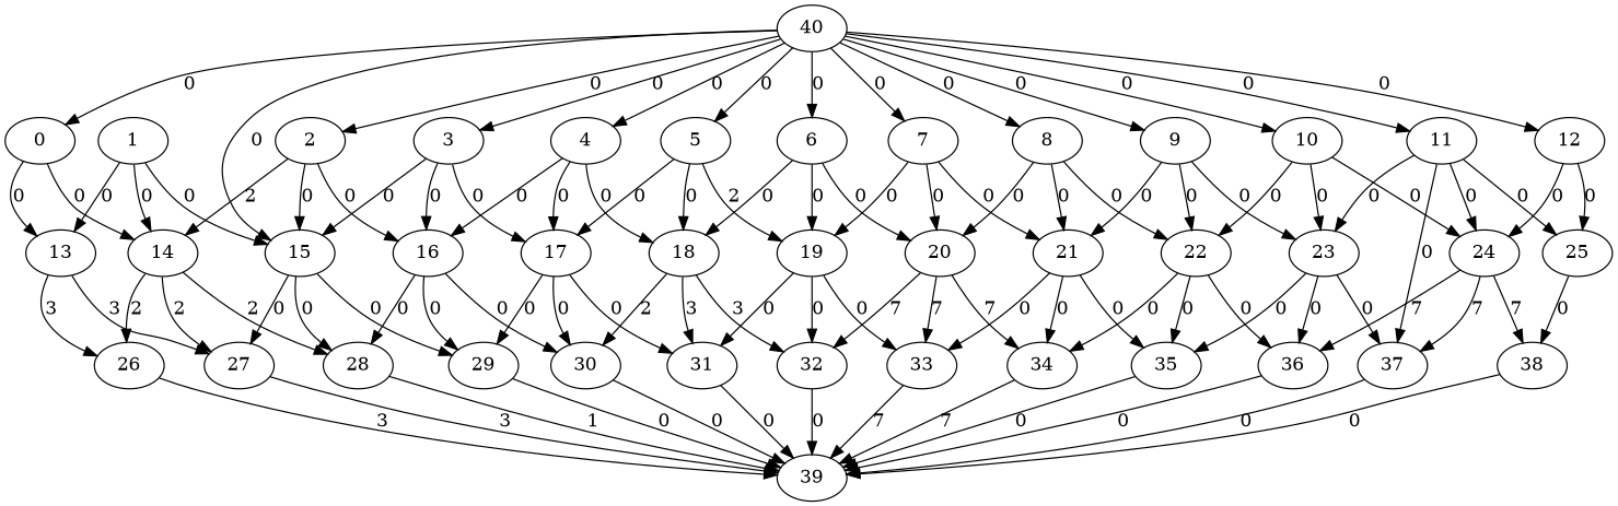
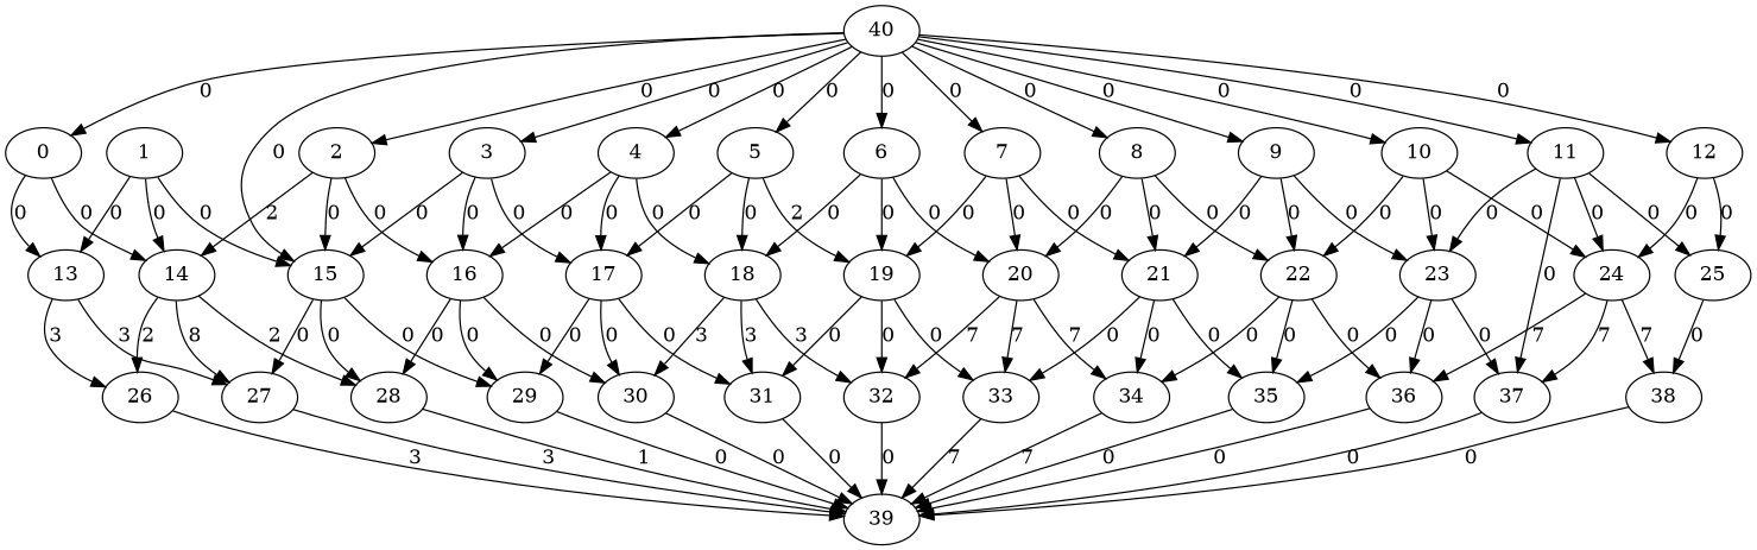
  digraph {
    0
    13
    14
    26
    27
    28
    39
    1
    15
    29
    2
    16
    30
    3
    17
    31
    4
    18
    32
    5
    19
    33
    6
    20
    34
    7
    21
    35
    8
    22
    36
    9
    23
    37
    10
    24
    38
    11
    25
    12
    40
    0 -> 13 [label=0]
    0 -> 14 [label=0]
    13 -> 26 [label=3]
    13 -> 27 [label=3]
    14 -> 26 [label=2]
-   14 -> 27 [label=2]
+   14 -> 27 [label=8]
    14 -> 28 [label=2]
    26 -> 39 [label=3]
    27 -> 39 [label=3]
    28 -> 39 [label=1]
    1 -> 13 [label=0]
    1 -> 14 [label=0]
    1 -> 15 [label=0]
    15 -> 27 [label=0]
    15 -> 28 [label=0]
    15 -> 29 [label=0]
    29 -> 39 [label=0]
    2 -> 14 [label=2]
    2 -> 15 [label=0]
    2 -> 16 [label=0]
    16 -> 28 [label=0]
    16 -> 29 [label=0]
    16 -> 30 [label=0]
    30 -> 39 [label=0]
    3 -> 15 [label=0]
    3 -> 16 [label=0]
    3 -> 17 [label=0]
    17 -> 29 [label=0]
    17 -> 30 [label=0]
    17 -> 31 [label=0]
    31 -> 39 [label=0]
    4 -> 16 [label=0]
    4 -> 17 [label=0]
    4 -> 18 [label=0]
-   18 -> 30 [label=2]
+   18 -> 30 [label=3]
    18 -> 31 [label=3]
    18 -> 32 [label=3]
    32 -> 39 [label=0]
    5 -> 17 [label=0]
    5 -> 18 [label=0]
    5 -> 19 [label=2]
    19 -> 31 [label=0]
    19 -> 32 [label=0]
    19 -> 33 [label=0]
    33 -> 39 [label=7]
    6 -> 18 [label=0]
    6 -> 19 [label=0]
    6 -> 20 [label=0]
    20 -> 32 [label=7]
    20 -> 33 [label=7]
    20 -> 34 [label=7]
    34 -> 39 [label=7]
    7 -> 19 [label=0]
    7 -> 20 [label=0]
    7 -> 21 [label=0]
    21 -> 33 [label=0]
    21 -> 34 [label=0]
    21 -> 35 [label=0]
    35 -> 39 [label=0]
    8 -> 20 [label=0]
    8 -> 21 [label=0]
    8 -> 22 [label=0]
    22 -> 34 [label=0]
    22 -> 35 [label=0]
    22 -> 36 [label=0]
    36 -> 39 [label=0]
    9 -> 21 [label=0]
    9 -> 22 [label=0]
    9 -> 23 [label=0]
    23 -> 35 [label=0]
    23 -> 36 [label=0]
    23 -> 37 [label=0]
    37 -> 39 [label=0]
    10 -> 22 [label=0]
    10 -> 23 [label=0]
    10 -> 24 [label=0]
    24 -> 36 [label=7]
    24 -> 37 [label=7]
    24 -> 38 [label=7]
    38 -> 39 [label=0]
    11 -> 23 [label=0]
    11 -> 37 [label=0]
    11 -> 24 [label=0]
    11 -> 25 [label=0]
    25 -> 38 [label=0]
    12 -> 24 [label=0]
    12 -> 25 [label=0]
    40 -> 0 [label=0]
    40 -> 15 [label=0]
    40 -> 2 [label=0]
    40 -> 3 [label=0]
    40 -> 4 [label=0]
    40 -> 5 [label=0]
    40 -> 6 [label=0]
    40 -> 7 [label=0]
    40 -> 8 [label=0]
    40 -> 9 [label=0]
    40 -> 10 [label=0]
    40 -> 11 [label=0]
    40 -> 12 [label=0]
  }
